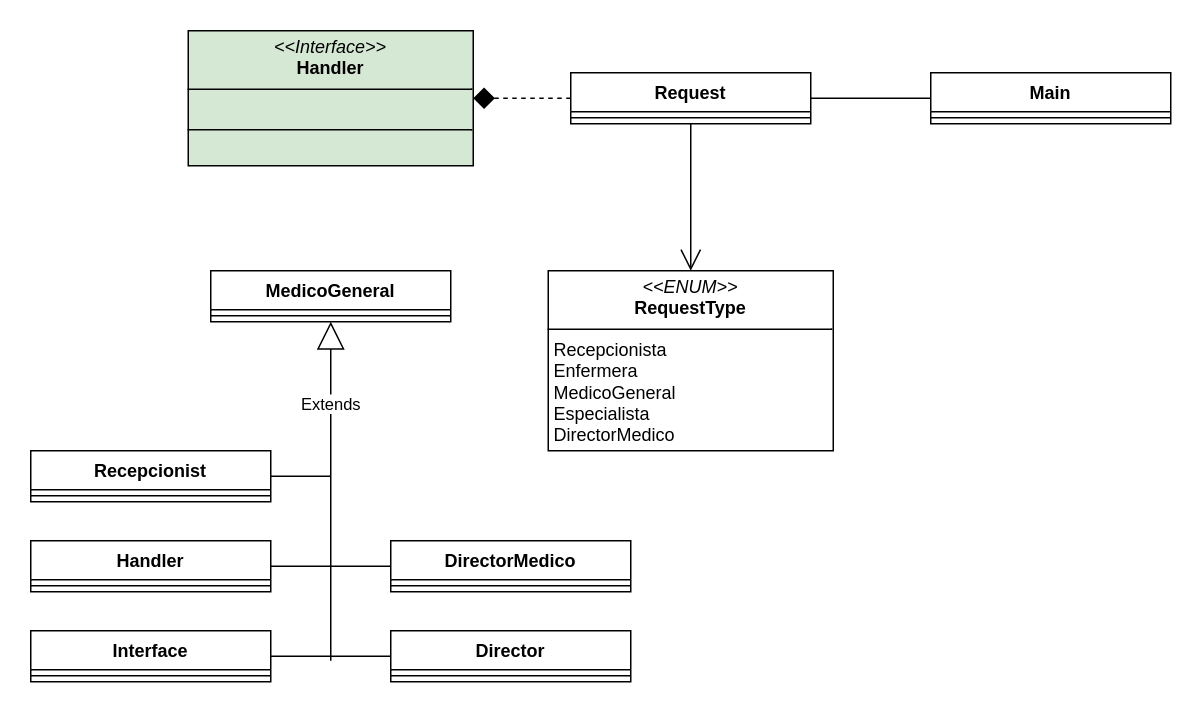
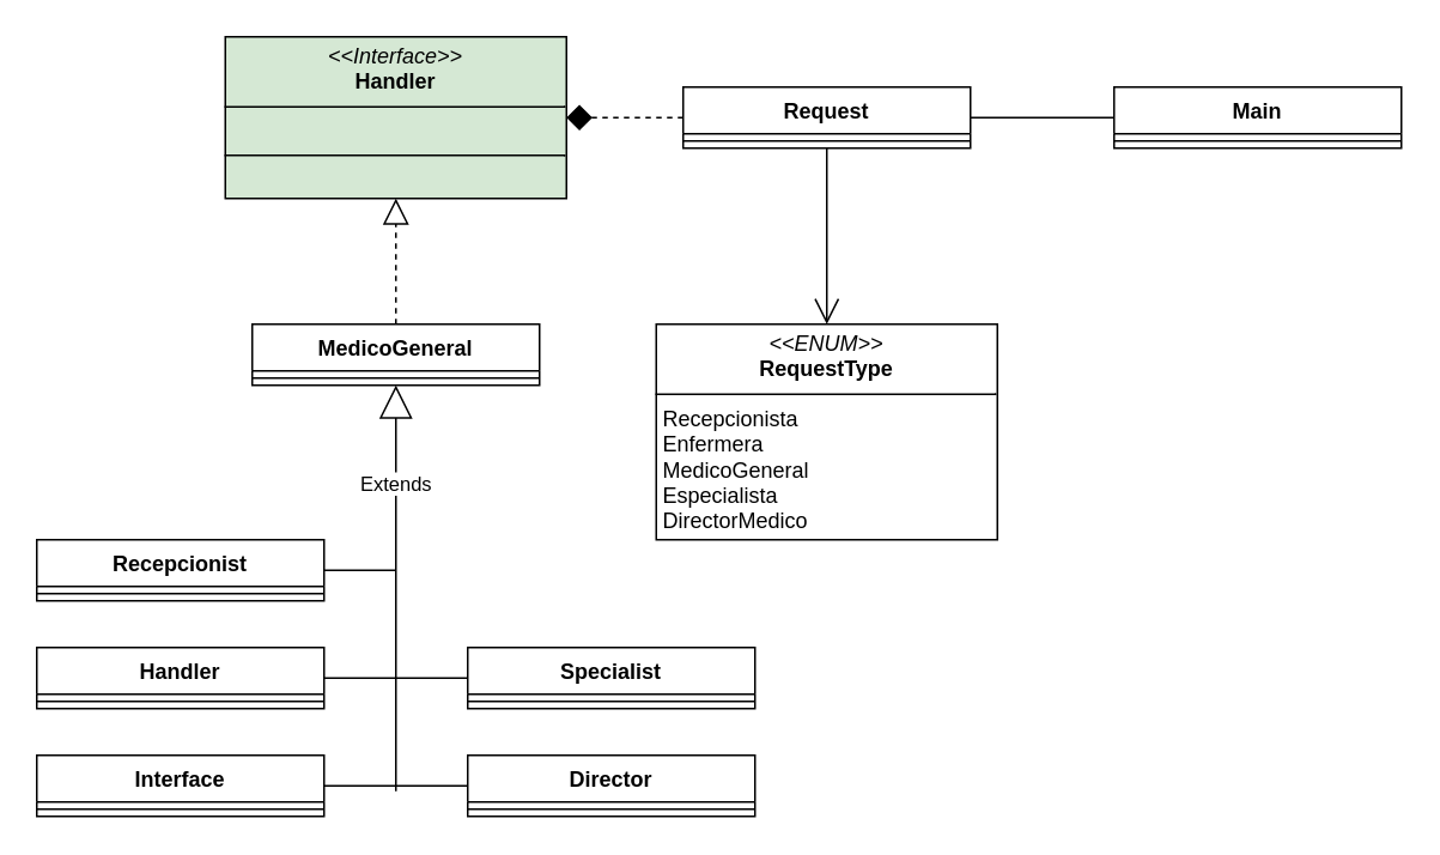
  <mxCell id="0" />
  <mxCell id="1" parent="0" />
  <mxCell id="2" value="&lt;p style=&quot;margin:0px;margin-top:4px;text-align:center;&quot;&gt;&lt;i&gt;&amp;lt;&amp;lt;Interface&amp;gt;&amp;gt;&lt;/i&gt;&lt;br&gt;&lt;b&gt;Handler&lt;/b&gt;&lt;/p&gt;&lt;hr size=&quot;1&quot; style=&quot;border-style:solid;&quot;&gt;&lt;p style=&quot;margin:0px;margin-left:4px;&quot;&gt;&lt;br&gt;&lt;/p&gt;&lt;hr size=&quot;1&quot; style=&quot;border-style:solid;&quot;&gt;&lt;p style=&quot;margin:0px;margin-left:4px;&quot;&gt;&lt;br&gt;&lt;/p&gt;" style="verticalAlign=top;align=left;overflow=fill;html=1;whiteSpace=wrap;fillColor=#d5e8d4;" parent="1" vertex="1"><mxGeometry x="125" y="20" width="190" height="90" as="geometry" /></mxCell>
  <mxCell id="3" value="Main" style="swimlane;fontStyle=1;align=center;verticalAlign=top;childLayout=stackLayout;horizontal=1;startSize=26;horizontalStack=0;resizeParent=1;resizeParentMax=0;resizeLast=0;collapsible=1;marginBottom=0;whiteSpace=wrap;html=1;" parent="1" vertex="1"><mxGeometry x="620" y="48" width="160" height="34" as="geometry" /></mxCell>
  <mxCell id="4" value="" style="line;strokeWidth=1;fillColor=none;align=left;verticalAlign=middle;spacingTop=-1;spacingLeft=3;spacingRight=3;rotatable=0;labelPosition=right;points=[];portConstraint=eastwest;strokeColor=inherit;" parent="3" vertex="1"><mxGeometry y="26" width="160" height="8" as="geometry" /></mxCell>
  <mxCell id="5" value="Request" style="swimlane;fontStyle=1;align=center;verticalAlign=top;childLayout=stackLayout;horizontal=1;startSize=26;horizontalStack=0;resizeParent=1;resizeParentMax=0;resizeLast=0;collapsible=1;marginBottom=0;whiteSpace=wrap;html=1;" parent="1" vertex="1"><mxGeometry x="380" y="48" width="160" height="34" as="geometry" /></mxCell>
  <mxCell id="6" value="" style="line;strokeWidth=1;fillColor=none;align=left;verticalAlign=middle;spacingTop=-1;spacingLeft=3;spacingRight=3;rotatable=0;labelPosition=right;points=[];portConstraint=eastwest;strokeColor=inherit;" parent="5" vertex="1"><mxGeometry y="26" width="160" height="8" as="geometry" /></mxCell>
  <mxCell id="7" value="Interface" style="swimlane;fontStyle=1;align=center;verticalAlign=top;childLayout=stackLayout;horizontal=1;startSize=26;horizontalStack=0;resizeParent=1;resizeParentMax=0;resizeLast=0;collapsible=1;marginBottom=0;whiteSpace=wrap;html=1;" parent="1" vertex="1"><mxGeometry x="20" y="420" width="160" height="34" as="geometry" /></mxCell>
  <mxCell id="8" value="" style="line;strokeWidth=1;fillColor=none;align=left;verticalAlign=middle;spacingTop=-1;spacingLeft=3;spacingRight=3;rotatable=0;labelPosition=right;points=[];portConstraint=eastwest;strokeColor=inherit;" parent="7" vertex="1"><mxGeometry y="26" width="160" height="8" as="geometry" /></mxCell>
  <mxCell id="9" value="Handler" style="swimlane;fontStyle=1;align=center;verticalAlign=top;childLayout=stackLayout;horizontal=1;startSize=26;horizontalStack=0;resizeParent=1;resizeParentMax=0;resizeLast=0;collapsible=1;marginBottom=0;whiteSpace=wrap;html=1;" parent="1" vertex="1"><mxGeometry x="20" y="360" width="160" height="34" as="geometry" /></mxCell>
  <mxCell id="10" value="" style="line;strokeWidth=1;fillColor=none;align=left;verticalAlign=middle;spacingTop=-1;spacingLeft=3;spacingRight=3;rotatable=0;labelPosition=right;points=[];portConstraint=eastwest;strokeColor=inherit;" parent="9" vertex="1"><mxGeometry y="26" width="160" height="8" as="geometry" /></mxCell>
  <mxCell id="11" value="Recepcionist" style="swimlane;fontStyle=1;align=center;verticalAlign=top;childLayout=stackLayout;horizontal=1;startSize=26;horizontalStack=0;resizeParent=1;resizeParentMax=0;resizeLast=0;collapsible=1;marginBottom=0;whiteSpace=wrap;html=1;" parent="1" vertex="1"><mxGeometry x="20" y="300" width="160" height="34" as="geometry" /></mxCell>
  <mxCell id="12" value="" style="line;strokeWidth=1;fillColor=none;align=left;verticalAlign=middle;spacingTop=-1;spacingLeft=3;spacingRight=3;rotatable=0;labelPosition=right;points=[];portConstraint=eastwest;strokeColor=inherit;" parent="11" vertex="1"><mxGeometry y="26" width="160" height="8" as="geometry" /></mxCell>
  <mxCell id="13" value="MedicoGeneral" style="swimlane;fontStyle=1;align=center;verticalAlign=top;childLayout=stackLayout;horizontal=1;startSize=26;horizontalStack=0;resizeParent=1;resizeParentMax=0;resizeLast=0;collapsible=1;marginBottom=0;whiteSpace=wrap;html=1;" parent="1" vertex="1"><mxGeometry x="140" y="180" width="160" height="34" as="geometry" /></mxCell>
  <mxCell id="14" value="" style="line;strokeWidth=1;fillColor=none;align=left;verticalAlign=middle;spacingTop=-1;spacingLeft=3;spacingRight=3;rotatable=0;labelPosition=right;points=[];portConstraint=eastwest;strokeColor=inherit;" parent="13" vertex="1"><mxGeometry y="26" width="160" height="8" as="geometry" /></mxCell>
  <mxCell id="15" value="Director" style="swimlane;fontStyle=1;align=center;verticalAlign=top;childLayout=stackLayout;horizontal=1;startSize=26;horizontalStack=0;resizeParent=1;resizeParentMax=0;resizeLast=0;collapsible=1;marginBottom=0;whiteSpace=wrap;html=1;" parent="1" vertex="1"><mxGeometry x="260" y="420" width="160" height="34" as="geometry" /></mxCell>
  <mxCell id="16" value="" style="line;strokeWidth=1;fillColor=none;align=left;verticalAlign=middle;spacingTop=-1;spacingLeft=3;spacingRight=3;rotatable=0;labelPosition=right;points=[];portConstraint=eastwest;strokeColor=inherit;" parent="15" vertex="1"><mxGeometry y="26" width="160" height="8" as="geometry" /></mxCell>
- <mxCell id="17" value="DirectorMedico" style="swimlane;fontStyle=1;align=center;verticalAlign=top;childLayout=stackLayout;horizontal=1;startSize=26;horizontalStack=0;resizeParent=1;resizeParentMax=0;resizeLast=0;collapsible=1;marginBottom=0;whiteSpace=wrap;html=1;" parent="1" vertex="1"><mxGeometry x="260" y="360" width="160" height="34" as="geometry" /></mxCell>
+ <mxCell id="17" value="Specialist" style="swimlane;fontStyle=1;align=center;verticalAlign=top;childLayout=stackLayout;horizontal=1;startSize=26;horizontalStack=0;resizeParent=1;resizeParentMax=0;resizeLast=0;collapsible=1;marginBottom=0;whiteSpace=wrap;html=1;" parent="1" vertex="1"><mxGeometry x="260" y="360" width="160" height="34" as="geometry" /></mxCell>
  <mxCell id="18" value="" style="line;strokeWidth=1;fillColor=none;align=left;verticalAlign=middle;spacingTop=-1;spacingLeft=3;spacingRight=3;rotatable=0;labelPosition=right;points=[];portConstraint=eastwest;strokeColor=inherit;" parent="17" vertex="1"><mxGeometry y="26" width="160" height="8" as="geometry" /></mxCell>
  <mxCell id="19" value="&lt;p style=&quot;margin:0px;margin-top:4px;text-align:center;&quot;&gt;&lt;i&gt;&amp;lt;&amp;lt;ENUM&amp;gt;&amp;gt;&lt;/i&gt;&lt;br&gt;&lt;b&gt;RequestType&lt;/b&gt;&lt;/p&gt;&lt;hr size=&quot;1&quot; style=&quot;border-style:solid;&quot;&gt;&lt;p style=&quot;margin:0px;margin-left:4px;&quot;&gt;&lt;/p&gt;&lt;p style=&quot;margin:0px;margin-left:4px;&quot;&gt;Recepcionista&lt;/p&gt;&lt;p style=&quot;margin:0px;margin-left:4px;&quot;&gt;Enfermera&lt;/p&gt;&lt;p style=&quot;margin:0px;margin-left:4px;&quot;&gt;MedicoGeneral&lt;/p&gt;&lt;p style=&quot;margin:0px;margin-left:4px;&quot;&gt;Especialista&lt;/p&gt;&lt;p style=&quot;margin:0px;margin-left:4px;&quot;&gt;DirectorMedico&lt;/p&gt;" style="verticalAlign=top;align=left;overflow=fill;html=1;whiteSpace=wrap;" parent="1" vertex="1"><mxGeometry x="365" y="180" width="190" height="120" as="geometry" /></mxCell>
  <mxCell id="20" value="Extends" style="endArrow=block;endSize=16;endFill=0;html=1;rounded=0;entryX=0.5;entryY=1;entryDx=0;entryDy=0;" parent="1" target="13" edge="1"><mxGeometry x="0.504" width="160" relative="1" as="geometry"><mxPoint x="220" y="440" as="sourcePoint" /><mxPoint x="360" y="340" as="targetPoint" /><mxPoint y="-1" as="offset" /></mxGeometry></mxCell>
  <mxCell id="21" value="" style="endArrow=none;html=1;rounded=0;exitX=1;exitY=0.5;exitDx=0;exitDy=0;" parent="1" source="11" edge="1"><mxGeometry width="50" height="50" relative="1" as="geometry"><mxPoint x="250" y="360" as="sourcePoint" /><mxPoint x="220" y="317" as="targetPoint" /></mxGeometry></mxCell>
  <mxCell id="22" value="" style="endArrow=none;html=1;rounded=0;exitX=1;exitY=0.5;exitDx=0;exitDy=0;" parent="1" source="9" edge="1"><mxGeometry width="50" height="50" relative="1" as="geometry"><mxPoint x="250" y="334" as="sourcePoint" /><mxPoint x="220" y="377" as="targetPoint" /></mxGeometry></mxCell>
  <mxCell id="23" value="" style="endArrow=none;html=1;rounded=0;exitX=1;exitY=0.5;exitDx=0;exitDy=0;" parent="1" source="7" edge="1"><mxGeometry width="50" height="50" relative="1" as="geometry"><mxPoint x="250" y="360" as="sourcePoint" /><mxPoint x="220" y="437" as="targetPoint" /></mxGeometry></mxCell>
  <mxCell id="24" value="" style="endArrow=none;html=1;rounded=0;entryX=0;entryY=0.5;entryDx=0;entryDy=0;" parent="1" target="15" edge="1"><mxGeometry width="50" height="50" relative="1" as="geometry"><mxPoint x="220" y="437" as="sourcePoint" /><mxPoint x="310" y="510" as="targetPoint" /></mxGeometry></mxCell>
  <mxCell id="25" value="" style="endArrow=none;html=1;rounded=0;entryX=0;entryY=0.5;entryDx=0;entryDy=0;" parent="1" target="17" edge="1"><mxGeometry width="50" height="50" relative="1" as="geometry"><mxPoint x="220" y="377" as="sourcePoint" /><mxPoint x="270" y="580" as="targetPoint" /></mxGeometry></mxCell>
+ <mxCell id="26" value="" style="endArrow=block;dashed=1;endFill=0;endSize=12;html=1;rounded=0;entryX=0.5;entryY=1;entryDx=0;entryDy=0;exitX=0.5;exitY=0;exitDx=0;exitDy=0;" parent="1" source="13" target="2" edge="1"><mxGeometry width="160" relative="1" as="geometry"><mxPoint x="210" y="280" as="sourcePoint" /><mxPoint x="370" y="280" as="targetPoint" /></mxGeometry></mxCell>
  <mxCell id="27" value="" style="endArrow=diamond;endSize=12;dashed=1;html=1;rounded=0;entryX=1;entryY=0.5;entryDx=0;entryDy=0;exitX=0;exitY=0.5;exitDx=0;exitDy=0;" parent="1" source="5" target="2" edge="1"><mxGeometry width="160" relative="1" as="geometry"><mxPoint x="250" y="280" as="sourcePoint" /><mxPoint x="410" y="280" as="targetPoint" /></mxGeometry></mxCell>
  <mxCell id="28" value="" style="endArrow=none;endFill=1;endSize=12;html=1;rounded=0;exitX=0;exitY=0.5;exitDx=0;exitDy=0;entryX=1;entryY=0.5;entryDx=0;entryDy=0;" parent="1" source="3" target="5" edge="1"><mxGeometry width="160" relative="1" as="geometry"><mxPoint x="380" y="210" as="sourcePoint" /><mxPoint x="540" y="210" as="targetPoint" /></mxGeometry></mxCell>
  <mxCell id="29" value="" style="endArrow=open;endFill=1;endSize=12;html=1;rounded=0;exitX=0.5;exitY=1;exitDx=0;exitDy=0;entryX=0.5;entryY=0;entryDx=0;entryDy=0;" parent="1" source="5" target="19" edge="1"><mxGeometry width="160" relative="1" as="geometry"><mxPoint x="380" y="210" as="sourcePoint" /><mxPoint x="540" y="210" as="targetPoint" /></mxGeometry></mxCell>
